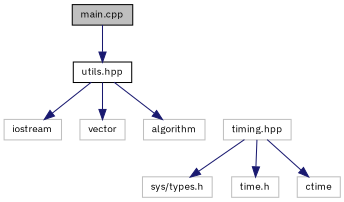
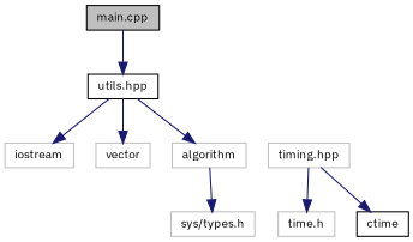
  digraph {
    fontname="IBM Plex Sans"
    node [color=grey75 fillcolor=white fontname="IBM Plex Sans" fontsize=10 shape=record style=filled]
    edge [color=midnightblue fontname="IBM Plex Sans" fontsize=10 labelfontname=Helvetica labelfontsize=10 style=solid]
    n1 [color=black fillcolor=grey75 fontcolor=black height=0.2 label="main.cpp" width=0.4]
    n2 [color=black height=0.2 label="utils.hpp" width=0.4]
    n3 [height=0.2 label=iostream width=0.4]
    n4 [height=0.2 label=vector width=0.4]
    n5 [height=0.2 label=algorithm width=0.4]
    n6 [height=0.2 label="timing.hpp" width=0.4]
    n7 [height=0.2 label="time.h" width=0.4]
-   n8 [height=0.2 label=ctime width=0.4]
+   n8 [color=black height=0.2 label=ctime width=0.4]
    n9 [height=0.2 label="sys/types.h" width=0.4]
    n1 -> n2
    n2 -> n3
    n2 -> n4
    n2 -> n5
    n6 -> n7
    n6 -> n8
-   n6 -> n9
+   n5 -> n9
  }
